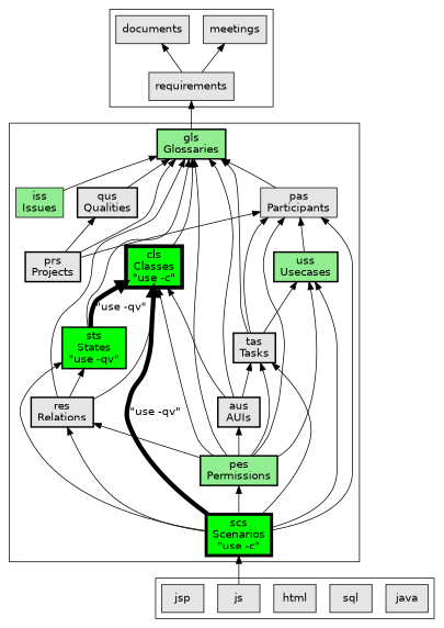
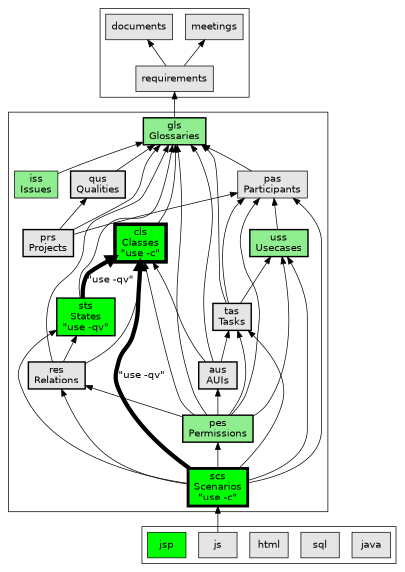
  digraph {
    compound=true
    fontname="DejaVu Sans"
    rankdir=BT
    node [fillcolor=grey90 fontname="DejaVu Sans" shape=box style=filled penwidth=2]
    edge [fontname="DejaVu Sans"]
    requirements [penwidth=""]
    documents [penwidth=""]
    meetings [penwidth=""]
    n4 [fillcolor=lightgreen label="gls\nGlossaries"]
    n5 [fillcolor=green1 label="cls\nClasses\n\"use -c\"" penwidth=5]
    n6 [fillcolor=green1 label="sts\nStates\n\"use -qv\""]
    n7 [fillcolor=green1 label="scs\nScenarios\n\"use -c\"" penwidth=4]
    n8 [fillcolor=lightgreen label="uss\nUsecases"]
    n9 [fillcolor=lightgreen label="pes\nPermissions"]
    n10 [label="res\nRelations"]
    n11 [label="tas\nTasks"]
    n12 [label="pas\nParticipants" penwidth=1]
    n13 [label="aus\nAUIs"]
    n14 [label="prs\nProjects"]
    n15 [label="qus\nQualities"]
    n16 [fillcolor=lightgreen label="iss\nIssues" penwidth=1]
    java [penwidth=""]
    sql [penwidth=""]
    html [penwidth=""]
    js [penwidth=""]
-   jsp [penwidth=""]
+   jsp [fillcolor=green1 penwidth=""]
    subgraph cluster_1 {
      requirements
      documents
      meetings
    }
    subgraph cluster_2 {
      n4
      n5
      n6
      n7
      n8
      n9
      n10
      n11
      n12
      n13
      n14
      n15
      n16
    }
    subgraph cluster_3 {
      java
      sql
      html
      js
      jsp
    }
    requirements -> documents
    requirements -> meetings
    n4 -> requirements
    n5 -> n4
    n6 -> n4
    n6 -> n5 [label="\"use -qv\"" penwidth=6]
    n7 -> n5 [label="\"use -qv\"" penwidth=6]
    n7 -> n6
    n7 -> n8
    n7 -> n9
    n7 -> n10
    n7 -> n11
    n7 -> n12
    n8 -> n12
    n9 -> n4
    n9 -> n5
    n9 -> n8
    n9 -> n10
    n9 -> n11
    n9 -> n12
    n9 -> n13
    n10 -> n4
    n10 -> n5
    n10 -> n6
    n11 -> n4
    n11 -> n8
    n11 -> n12
    n12 -> n4
    n13 -> n4
    n13 -> n5
    n13 -> n11
    n14 -> n4
    n14 -> n12
    n14 -> n15
    n15 -> n4
    n16 -> n4
    js -> n7
  }
